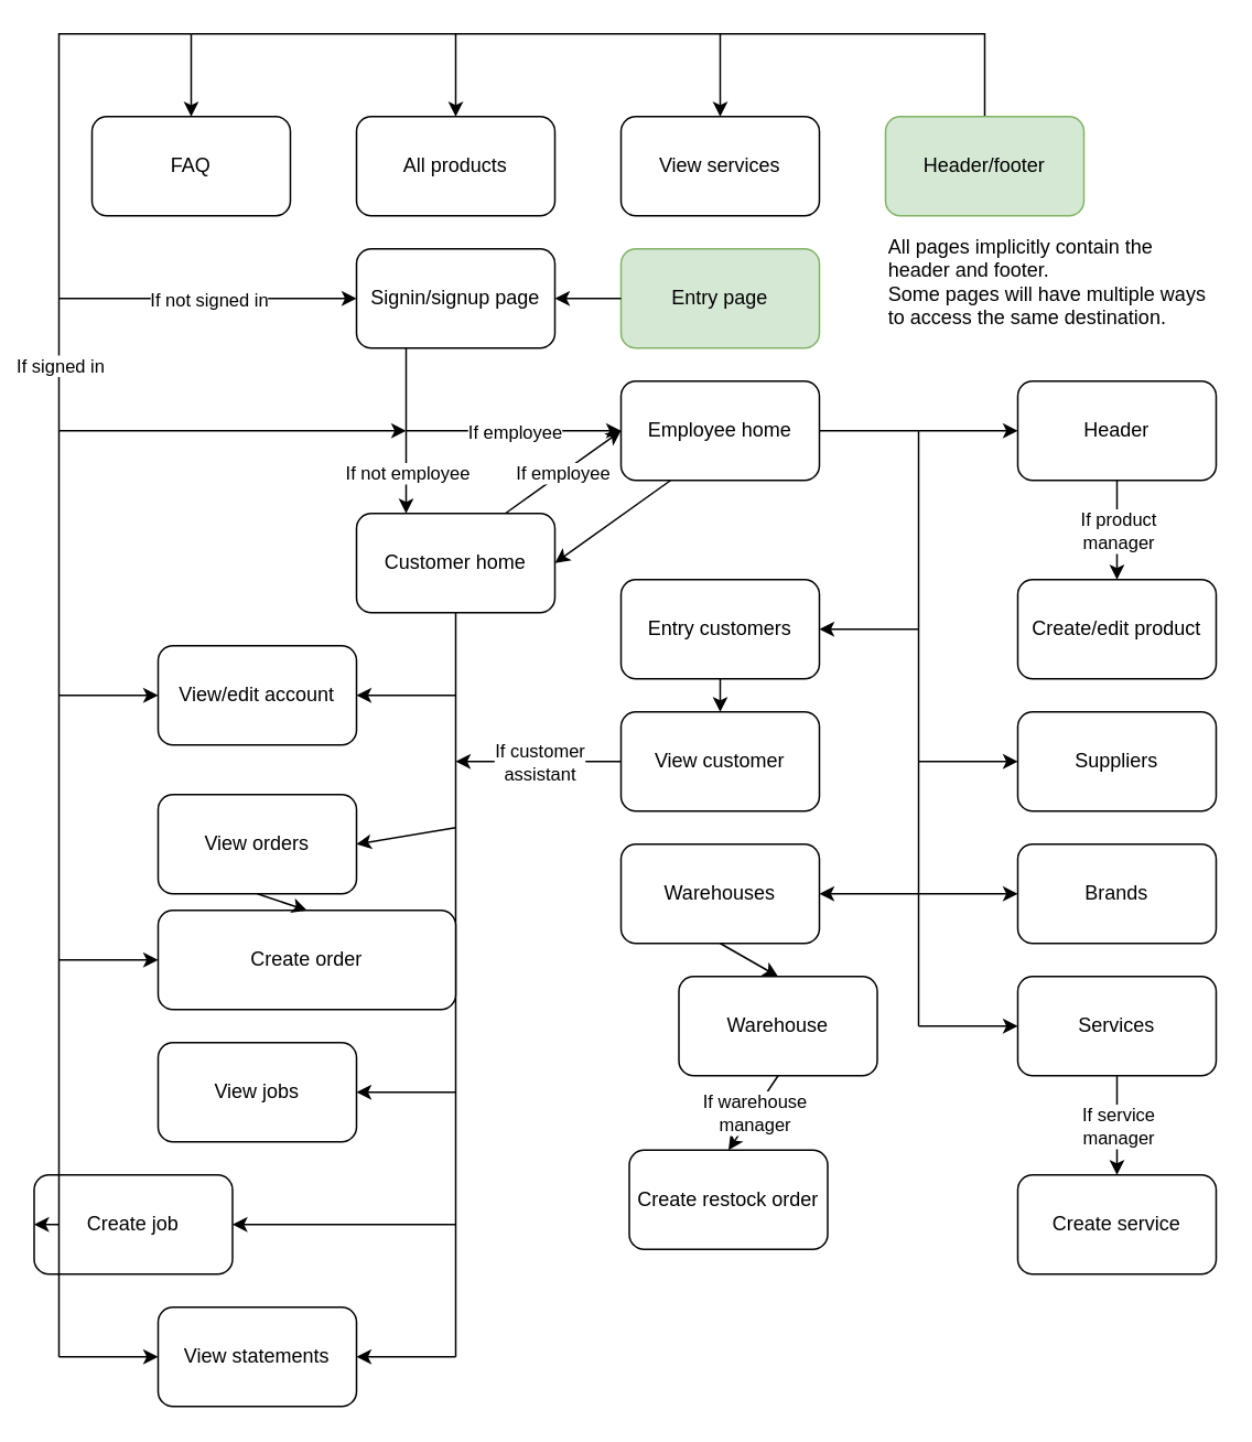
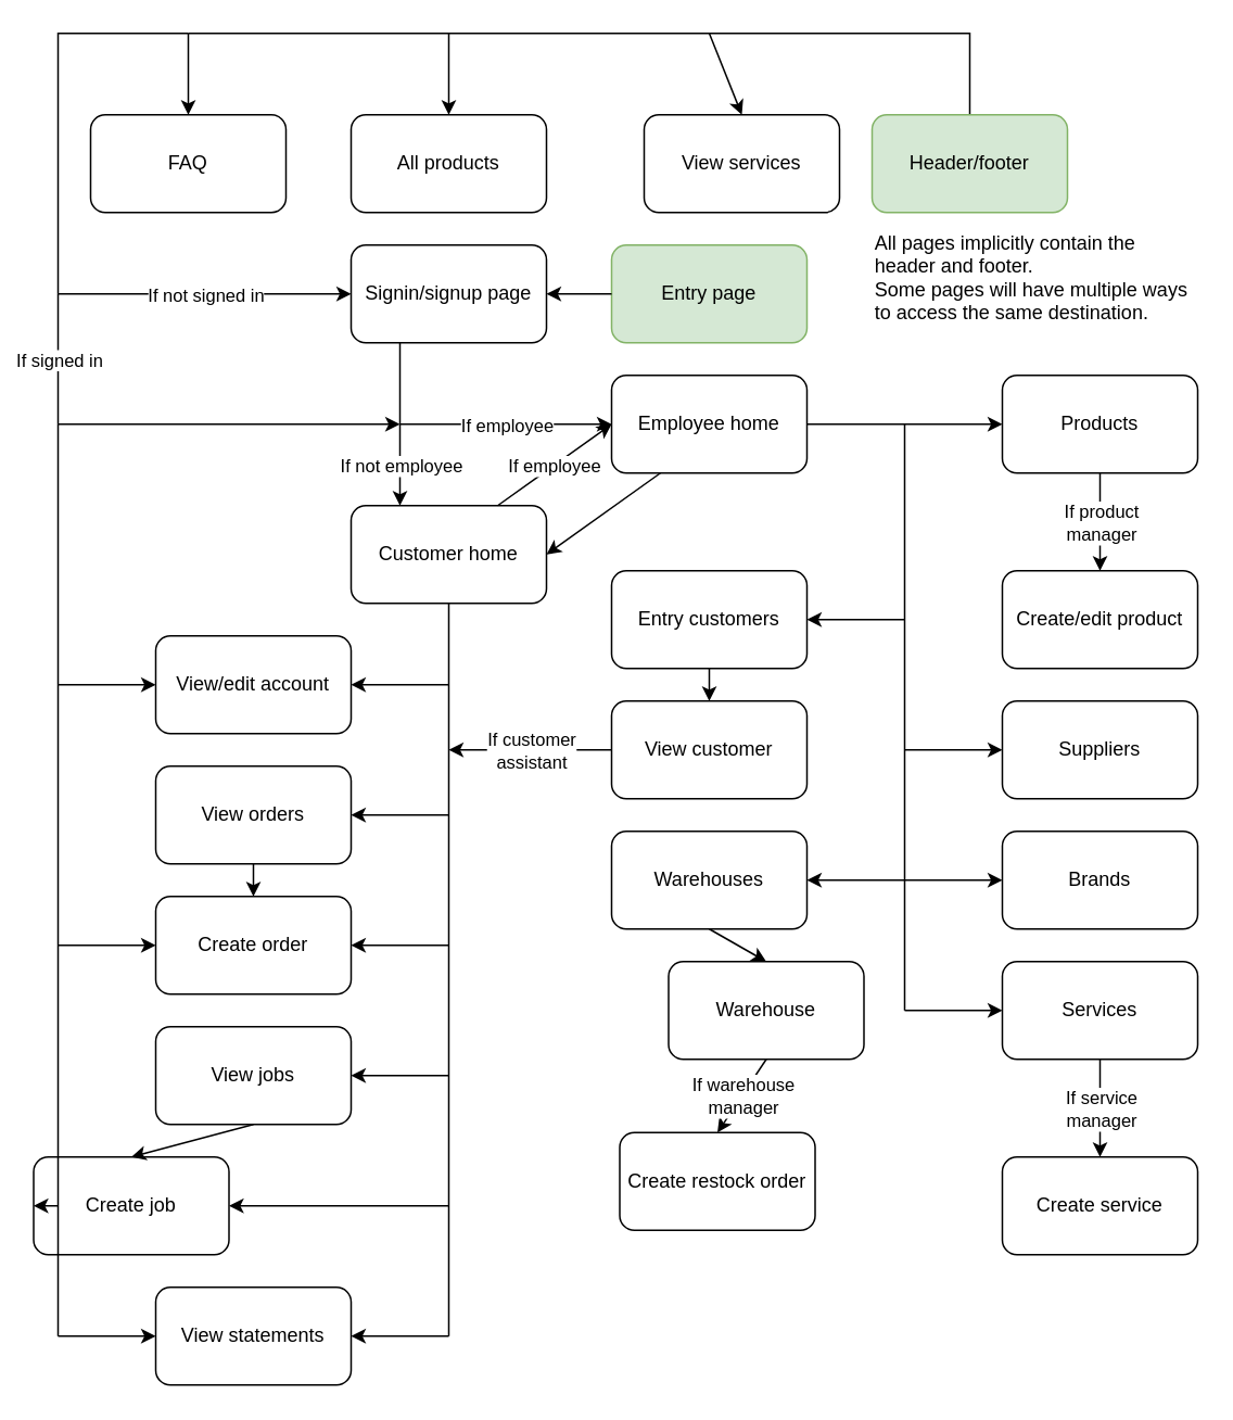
  <mxCell id="0" />
  <mxCell id="1" parent="0" />
  <mxCell id="2" value="Entry page" style="rounded=1;whiteSpace=wrap;html=1;fillColor=#d5e8d4;strokeColor=#82b366;" vertex="1" parent="1"><mxGeometry x="375" y="150" width="120" height="60" as="geometry" /></mxCell>
  <mxCell id="3" value="" style="endArrow=classic;html=1;rounded=0;exitX=0;exitY=0.5;exitDx=0;exitDy=0;" edge="1" parent="1" source="2"><mxGeometry width="50" height="50" relative="1" as="geometry"><mxPoint x="315" y="525" as="sourcePoint" /><mxPoint x="335" y="180" as="targetPoint" /></mxGeometry></mxCell>
  <mxCell id="4" value="" style="endArrow=classic;html=1;rounded=0;entryX=1;entryY=0.5;entryDx=0;entryDy=0;" edge="1" parent="1" target="17"><mxGeometry width="50" height="50" relative="1" as="geometry"><mxPoint x="275" y="820" as="sourcePoint" /><mxPoint x="275" y="740" as="targetPoint" /></mxGeometry></mxCell>
  <mxCell id="5" value="" style="endArrow=classic;html=1;rounded=0;" edge="1" parent="1"><mxGeometry width="50" height="50" relative="1" as="geometry"><mxPoint x="35" y="260" as="sourcePoint" /><mxPoint x="245" y="260" as="targetPoint" /></mxGeometry></mxCell>
  <mxCell id="6" value="" style="endArrow=classic;html=1;rounded=0;entryX=0;entryY=0.5;entryDx=0;entryDy=0;" edge="1" parent="1" target="15"><mxGeometry width="50" height="50" relative="1" as="geometry"><mxPoint x="35" y="420" as="sourcePoint" /><mxPoint x="225" y="350" as="targetPoint" /></mxGeometry></mxCell>
  <mxCell id="7" value="" style="endArrow=none;html=1;rounded=0;entryX=0.5;entryY=1;entryDx=0;entryDy=0;" edge="1" parent="1" target="35"><mxGeometry width="50" height="50" relative="1" as="geometry"><mxPoint x="275" y="820" as="sourcePoint" /><mxPoint x="315" y="570" as="targetPoint" /><Array as="points" /></mxGeometry></mxCell>
  <mxCell id="8" value="" style="endArrow=classic;html=1;rounded=0;entryX=1;entryY=0.5;entryDx=0;entryDy=0;" edge="1" parent="1" target="15"><mxGeometry width="50" height="50" relative="1" as="geometry"><mxPoint x="275" y="420" as="sourcePoint" /><mxPoint x="230" y="590" as="targetPoint" /></mxGeometry></mxCell>
  <mxCell id="9" value="" style="endArrow=classic;html=1;rounded=0;entryX=1;entryY=0.5;entryDx=0;entryDy=0;" edge="1" parent="1" target="16"><mxGeometry width="50" height="50" relative="1" as="geometry"><mxPoint x="275" y="500" as="sourcePoint" /><mxPoint x="220" y="500" as="targetPoint" /></mxGeometry></mxCell>
  <mxCell id="10" value="Entry customers" style="rounded=1;whiteSpace=wrap;html=1;" vertex="1" parent="1"><mxGeometry x="375" y="350" width="120" height="60" as="geometry" /></mxCell>
  <mxCell id="11" value="" style="endArrow=classic;html=1;rounded=0;entryX=1;entryY=0.5;entryDx=0;entryDy=0;" edge="1" parent="1" target="10"><mxGeometry width="50" height="50" relative="1" as="geometry"><mxPoint x="555" y="380" as="sourcePoint" /><mxPoint x="300" y="590" as="targetPoint" /></mxGeometry></mxCell>
  <mxCell id="12" value="View customer" style="rounded=1;whiteSpace=wrap;html=1;" vertex="1" parent="1"><mxGeometry x="375" y="430" width="120" height="60" as="geometry" /></mxCell>
  <mxCell id="13" value="" style="endArrow=classic;html=1;rounded=0;entryX=0.5;entryY=0;entryDx=0;entryDy=0;exitX=0.5;exitY=1;exitDx=0;exitDy=0;" edge="1" parent="1" source="10" target="12"><mxGeometry width="50" height="50" relative="1" as="geometry"><mxPoint x="575" y="650" as="sourcePoint" /><mxPoint x="605" y="560" as="targetPoint" /></mxGeometry></mxCell>
  <mxCell id="14" value="All products" style="rounded=1;whiteSpace=wrap;html=1;" vertex="1" parent="1"><mxGeometry x="215" y="70" width="120" height="60" as="geometry" /></mxCell>
  <mxCell id="15" value="View/edit account" style="rounded=1;whiteSpace=wrap;html=1;" vertex="1" parent="1"><mxGeometry x="95" y="390" width="120" height="60" as="geometry" /></mxCell>
- <mxCell id="16" value="View&amp;nbsp;orders" style="rounded=1;whiteSpace=wrap;html=1;" vertex="1" parent="1"><mxGeometry x="95" y="480" width="120" height="60" as="geometry" /></mxCell>
+ <mxCell id="16" value="View&amp;nbsp;orders" style="rounded=1;whiteSpace=wrap;html=1;" vertex="1" parent="1"><mxGeometry x="95" y="470" width="120" height="60" as="geometry" /></mxCell>
  <mxCell id="17" value="View&amp;nbsp;statements" style="rounded=1;whiteSpace=wrap;html=1;" vertex="1" parent="1"><mxGeometry x="95" y="790" width="120" height="60" as="geometry" /></mxCell>
- <mxCell id="18" value="Create order" style="rounded=1;whiteSpace=wrap;html=1;" vertex="1" parent="1"><mxGeometry x="95" y="550" width="180" height="60" as="geometry" /></mxCell>
+ <mxCell id="18" value="Create order" style="rounded=1;whiteSpace=wrap;html=1;" vertex="1" parent="1"><mxGeometry x="95" y="550" width="120" height="60" as="geometry" /></mxCell>
  <mxCell id="19" value="" style="endArrow=classic;html=1;rounded=0;entryX=1;entryY=0.5;entryDx=0;entryDy=0;" edge="1" parent="1" target="18"><mxGeometry width="50" height="50" relative="1" as="geometry"><mxPoint x="275" y="580" as="sourcePoint" /><mxPoint x="240" y="680" as="targetPoint" /></mxGeometry></mxCell>
  <mxCell id="20" value="" style="endArrow=classic;html=1;rounded=0;entryX=0;entryY=0.5;entryDx=0;entryDy=0;" edge="1" parent="1" target="18"><mxGeometry width="50" height="50" relative="1" as="geometry"><mxPoint x="35" y="580" as="sourcePoint" /><mxPoint x="250" y="690" as="targetPoint" /></mxGeometry></mxCell>
  <mxCell id="21" value="" style="endArrow=classic;html=1;rounded=0;entryX=0.5;entryY=0;entryDx=0;entryDy=0;exitX=0.5;exitY=1;exitDx=0;exitDy=0;" edge="1" parent="1" source="16" target="18"><mxGeometry width="50" height="50" relative="1" as="geometry"><mxPoint x="295" y="520" as="sourcePoint" /><mxPoint x="235" y="520" as="targetPoint" /></mxGeometry></mxCell>
- <mxCell id="22" value="View services" style="rounded=1;whiteSpace=wrap;html=1;" vertex="1" parent="1"><mxGeometry x="375" y="70" width="120" height="60" as="geometry" /></mxCell>
+ <mxCell id="22" value="View services" style="rounded=1;whiteSpace=wrap;html=1;" vertex="1" parent="1"><mxGeometry x="395" y="70" width="120" height="60" as="geometry" /></mxCell>
  <mxCell id="23" value="" style="endArrow=classic;html=1;rounded=0;entryX=1;entryY=0.5;entryDx=0;entryDy=0;" edge="1" parent="1" target="24"><mxGeometry width="50" height="50" relative="1" as="geometry"><mxPoint x="275" y="660" as="sourcePoint" /><mxPoint x="275" y="580" as="targetPoint" /></mxGeometry></mxCell>
  <mxCell id="24" value="View jobs" style="rounded=1;whiteSpace=wrap;html=1;" vertex="1" parent="1"><mxGeometry x="95" y="630" width="120" height="60" as="geometry" /></mxCell>
  <mxCell id="25" value="" style="endArrow=classic;html=1;rounded=0;entryX=1;entryY=0.5;entryDx=0;entryDy=0;" edge="1" parent="1" target="26"><mxGeometry width="50" height="50" relative="1" as="geometry"><mxPoint x="275" y="740" as="sourcePoint" /><mxPoint x="275" y="660" as="targetPoint" /></mxGeometry></mxCell>
  <mxCell id="26" value="Create job" style="rounded=1;whiteSpace=wrap;html=1;" vertex="1" parent="1"><mxGeometry x="20" y="710" width="120" height="60" as="geometry" /></mxCell>
+ <mxCell id="27" value="" style="endArrow=classic;html=1;rounded=0;entryX=0.5;entryY=0;entryDx=0;entryDy=0;exitX=0.5;exitY=1;exitDx=0;exitDy=0;" edge="1" parent="1" source="24" target="26"><mxGeometry width="50" height="50" relative="1" as="geometry"><mxPoint x="285" y="750" as="sourcePoint" /><mxPoint x="225" y="750" as="targetPoint" /></mxGeometry></mxCell>
  <mxCell id="28" value="" style="endArrow=none;html=1;rounded=0;entryX=0.5;entryY=0;entryDx=0;entryDy=0;" edge="1" parent="1" target="49"><mxGeometry width="50" height="50" relative="1" as="geometry"><mxPoint x="115" y="20" as="sourcePoint" /><mxPoint x="595" y="20" as="targetPoint" /><Array as="points"><mxPoint x="595" y="20" /></Array></mxGeometry></mxCell>
  <mxCell id="29" value="FAQ" style="rounded=1;whiteSpace=wrap;html=1;" vertex="1" parent="1"><mxGeometry x="55" y="70" width="120" height="60" as="geometry" /></mxCell>
  <mxCell id="30" value="Warehouses" style="rounded=1;whiteSpace=wrap;html=1;" vertex="1" parent="1"><mxGeometry x="375" y="510" width="120" height="60" as="geometry" /></mxCell>
  <mxCell id="31" value="Warehouse" style="rounded=1;whiteSpace=wrap;html=1;" vertex="1" parent="1"><mxGeometry x="410" y="590" width="120" height="60" as="geometry" /></mxCell>
  <mxCell id="32" value="Create restock order" style="rounded=1;whiteSpace=wrap;html=1;" vertex="1" parent="1"><mxGeometry x="380" y="695" width="120" height="60" as="geometry" /></mxCell>
  <mxCell id="33" value="" style="endArrow=classic;html=1;rounded=0;entryX=0.5;entryY=0;entryDx=0;entryDy=0;exitX=0.5;exitY=1;exitDx=0;exitDy=0;" edge="1" parent="1" source="30" target="31"><mxGeometry width="50" height="50" relative="1" as="geometry"><mxPoint x="875" y="690" as="sourcePoint" /><mxPoint x="915" y="830" as="targetPoint" /></mxGeometry></mxCell>
  <mxCell id="34" value="Signin/signup page" style="rounded=1;whiteSpace=wrap;html=1;" vertex="1" parent="1"><mxGeometry x="215" y="150" width="120" height="60" as="geometry" /></mxCell>
  <mxCell id="35" value="Customer home" style="rounded=1;whiteSpace=wrap;html=1;" vertex="1" parent="1"><mxGeometry x="215" y="310" width="120" height="60" as="geometry" /></mxCell>
  <mxCell id="36" value="Employee home" style="rounded=1;whiteSpace=wrap;html=1;" vertex="1" parent="1"><mxGeometry x="375" y="230" width="120" height="60" as="geometry" /></mxCell>
  <mxCell id="37" value="" style="endArrow=classic;html=1;rounded=0;entryX=0.25;entryY=0;entryDx=0;entryDy=0;" edge="1" parent="1" target="35"><mxGeometry relative="1" as="geometry"><mxPoint x="245" y="260" as="sourcePoint" /><mxPoint x="255" y="440" as="targetPoint" /></mxGeometry></mxCell>
  <mxCell id="38" value="If not employee" style="edgeLabel;resizable=0;html=1;align=center;verticalAlign=middle;" connectable="0" vertex="1" parent="37"><mxGeometry relative="1" as="geometry" /></mxCell>
  <mxCell id="39" value="" style="endArrow=classic;html=1;rounded=0;exitX=0.25;exitY=1;exitDx=0;exitDy=0;entryX=1;entryY=0.5;entryDx=0;entryDy=0;" edge="1" parent="1" source="36" target="35"><mxGeometry width="50" height="50" relative="1" as="geometry"><mxPoint x="385" y="560" as="sourcePoint" /><mxPoint x="435" y="510" as="targetPoint" /></mxGeometry></mxCell>
  <mxCell id="40" value="" style="endArrow=classic;html=1;rounded=0;entryX=0;entryY=0.5;entryDx=0;entryDy=0;" edge="1" parent="1" target="36"><mxGeometry relative="1" as="geometry"><mxPoint x="245" y="260" as="sourcePoint" /><mxPoint x="875" y="790" as="targetPoint" /></mxGeometry></mxCell>
  <mxCell id="41" value="If employee" style="edgeLabel;resizable=0;html=1;align=center;verticalAlign=middle;" connectable="0" vertex="1" parent="40"><mxGeometry relative="1" as="geometry" /></mxCell>
  <mxCell id="42" value="" style="endArrow=classic;html=1;rounded=0;entryX=0;entryY=0.5;entryDx=0;entryDy=0;exitX=0.75;exitY=0;exitDx=0;exitDy=0;" edge="1" parent="1" source="35" target="36"><mxGeometry relative="1" as="geometry"><mxPoint x="425" y="430" as="sourcePoint" /><mxPoint x="685" y="700" as="targetPoint" /></mxGeometry></mxCell>
  <mxCell id="43" value="If employee" style="edgeLabel;resizable=0;html=1;align=center;verticalAlign=middle;" connectable="0" vertex="1" parent="42"><mxGeometry relative="1" as="geometry" /></mxCell>
  <mxCell id="44" value="All pages implicitly contain the header and footer.&amp;nbsp;&lt;br&gt;&lt;div style=&quot;&quot;&gt;&lt;span style=&quot;background-color: initial;&quot;&gt;Some pages will have multiple ways to access the same destination.&lt;/span&gt;&lt;/div&gt;" style="text;html=1;strokeColor=none;fillColor=none;align=left;verticalAlign=middle;whiteSpace=wrap;rounded=0;" vertex="1" parent="1"><mxGeometry x="535" y="140" width="200" height="60" as="geometry" /></mxCell>
  <mxCell id="45" value="Suppliers" style="rounded=1;whiteSpace=wrap;html=1;" vertex="1" parent="1"><mxGeometry x="615" y="430" width="120" height="60" as="geometry" /></mxCell>
  <mxCell id="46" value="Brands" style="rounded=1;whiteSpace=wrap;html=1;" vertex="1" parent="1"><mxGeometry x="615" y="510" width="120" height="60" as="geometry" /></mxCell>
  <mxCell id="47" value="Services" style="rounded=1;whiteSpace=wrap;html=1;" vertex="1" parent="1"><mxGeometry x="615" y="590" width="120" height="60" as="geometry" /></mxCell>
- <mxCell id="48" value="Header" style="rounded=1;whiteSpace=wrap;html=1;" vertex="1" parent="1"><mxGeometry x="615" y="230" width="120" height="60" as="geometry" /></mxCell>
+ <mxCell id="48" value="Products" style="rounded=1;whiteSpace=wrap;html=1;" vertex="1" parent="1"><mxGeometry x="615" y="230" width="120" height="60" as="geometry" /></mxCell>
  <mxCell id="49" value="Header/footer" style="rounded=1;whiteSpace=wrap;html=1;fillColor=#d5e8d4;strokeColor=#82b366;" vertex="1" parent="1"><mxGeometry x="535" y="70" width="120" height="60" as="geometry" /></mxCell>
  <mxCell id="50" value="" style="endArrow=classic;html=1;rounded=0;entryX=0.5;entryY=0;entryDx=0;entryDy=0;" edge="1" parent="1" target="22"><mxGeometry width="50" height="50" relative="1" as="geometry"><mxPoint x="435" y="20" as="sourcePoint" /><mxPoint x="410" y="230" as="targetPoint" /></mxGeometry></mxCell>
  <mxCell id="51" value="" style="endArrow=classic;html=1;rounded=0;entryX=0.5;entryY=0;entryDx=0;entryDy=0;" edge="1" parent="1" target="14"><mxGeometry width="50" height="50" relative="1" as="geometry"><mxPoint x="275" y="20" as="sourcePoint" /><mxPoint x="440" y="80" as="targetPoint" /></mxGeometry></mxCell>
  <mxCell id="52" value="" style="endArrow=classic;html=1;rounded=0;entryX=0.5;entryY=0;entryDx=0;entryDy=0;" edge="1" parent="1" target="29"><mxGeometry width="50" height="50" relative="1" as="geometry"><mxPoint x="115" y="20" as="sourcePoint" /><mxPoint x="285" y="80" as="targetPoint" /></mxGeometry></mxCell>
  <mxCell id="53" value="" style="endArrow=classic;html=1;rounded=0;endFill=1;entryX=0;entryY=0.5;entryDx=0;entryDy=0;" edge="1" parent="1" target="34"><mxGeometry relative="1" as="geometry"><mxPoint x="35" y="180" as="sourcePoint" /><mxPoint x="155" y="180" as="targetPoint" /></mxGeometry></mxCell>
  <mxCell id="54" value="If not signed in" style="edgeLabel;resizable=0;html=1;align=center;verticalAlign=middle;" connectable="0" vertex="1" parent="53"><mxGeometry relative="1" as="geometry" /></mxCell>
  <mxCell id="55" value="" style="endArrow=none;html=1;rounded=0;" edge="1" parent="1"><mxGeometry width="50" height="50" relative="1" as="geometry"><mxPoint x="115" y="20" as="sourcePoint" /><mxPoint x="35" y="180" as="targetPoint" /><Array as="points"><mxPoint x="35" y="20" /></Array></mxGeometry></mxCell>
  <mxCell id="56" value="" style="endArrow=none;html=1;rounded=0;entryX=0.25;entryY=1;entryDx=0;entryDy=0;" edge="1" parent="1" target="34"><mxGeometry width="50" height="50" relative="1" as="geometry"><mxPoint x="245" y="260" as="sourcePoint" /><mxPoint x="165" y="280" as="targetPoint" /></mxGeometry></mxCell>
  <mxCell id="57" value="" style="endArrow=none;html=1;rounded=0;endFill=0;" edge="1" parent="1"><mxGeometry relative="1" as="geometry"><mxPoint x="35" y="180" as="sourcePoint" /><mxPoint x="35" y="260" as="targetPoint" /></mxGeometry></mxCell>
  <mxCell id="58" value="If signed in" style="edgeLabel;resizable=0;html=1;align=center;verticalAlign=middle;" connectable="0" vertex="1" parent="57"><mxGeometry relative="1" as="geometry" /></mxCell>
  <mxCell id="59" value="" style="endArrow=none;html=1;rounded=0;" edge="1" parent="1"><mxGeometry width="50" height="50" relative="1" as="geometry"><mxPoint x="35" y="820" as="sourcePoint" /><mxPoint x="35" y="260" as="targetPoint" /></mxGeometry></mxCell>
  <mxCell id="60" value="" style="endArrow=classic;html=1;rounded=0;entryX=0;entryY=0.5;entryDx=0;entryDy=0;" edge="1" parent="1" target="48"><mxGeometry width="50" height="50" relative="1" as="geometry"><mxPoint x="555" y="260" as="sourcePoint" /><mxPoint x="505" y="190" as="targetPoint" /></mxGeometry></mxCell>
  <mxCell id="61" value="" style="endArrow=classic;html=1;rounded=0;entryX=1;entryY=0.5;entryDx=0;entryDy=0;" edge="1" parent="1" target="30"><mxGeometry width="50" height="50" relative="1" as="geometry"><mxPoint x="555" y="540" as="sourcePoint" /><mxPoint x="495" y="540" as="targetPoint" /></mxGeometry></mxCell>
  <mxCell id="62" value="" style="endArrow=classic;html=1;rounded=0;entryX=0;entryY=0.5;entryDx=0;entryDy=0;" edge="1" parent="1" target="45"><mxGeometry width="50" height="50" relative="1" as="geometry"><mxPoint x="555" y="460" as="sourcePoint" /><mxPoint x="625" y="390" as="targetPoint" /></mxGeometry></mxCell>
  <mxCell id="63" value="" style="endArrow=classic;html=1;rounded=0;entryX=0;entryY=0.5;entryDx=0;entryDy=0;" edge="1" parent="1" target="46"><mxGeometry width="50" height="50" relative="1" as="geometry"><mxPoint x="555" y="540" as="sourcePoint" /><mxPoint x="635" y="400" as="targetPoint" /></mxGeometry></mxCell>
  <mxCell id="64" value="" style="endArrow=classic;html=1;rounded=0;entryX=0;entryY=0.5;entryDx=0;entryDy=0;" edge="1" parent="1" target="47"><mxGeometry width="50" height="50" relative="1" as="geometry"><mxPoint x="555" y="620" as="sourcePoint" /><mxPoint x="645" y="410" as="targetPoint" /></mxGeometry></mxCell>
  <mxCell id="65" value="" style="endArrow=none;html=1;rounded=0;entryX=1;entryY=0.5;entryDx=0;entryDy=0;" edge="1" parent="1" target="36"><mxGeometry width="50" height="50" relative="1" as="geometry"><mxPoint x="555" y="620" as="sourcePoint" /><mxPoint x="285" y="380" as="targetPoint" /><Array as="points"><mxPoint x="555" y="260" /></Array></mxGeometry></mxCell>
  <mxCell id="66" value="" style="endArrow=classic;html=1;rounded=0;entryX=0.5;entryY=0;entryDx=0;entryDy=0;exitX=0.5;exitY=1;exitDx=0;exitDy=0;" edge="1" parent="1" source="31" target="32"><mxGeometry relative="1" as="geometry"><mxPoint x="335" y="620" as="sourcePoint" /><mxPoint x="435" y="620" as="targetPoint" /></mxGeometry></mxCell>
  <mxCell id="67" value="If warehouse&lt;br&gt;manager" style="edgeLabel;resizable=0;html=1;align=center;verticalAlign=middle;" connectable="0" vertex="1" parent="66"><mxGeometry relative="1" as="geometry" /></mxCell>
  <mxCell id="68" value="" style="endArrow=classic;html=1;rounded=0;exitX=0;exitY=0.5;exitDx=0;exitDy=0;" edge="1" parent="1" source="12"><mxGeometry relative="1" as="geometry"><mxPoint x="275" y="560" as="sourcePoint" /><mxPoint x="275" y="460" as="targetPoint" /></mxGeometry></mxCell>
  <mxCell id="69" value="If customer&lt;br&gt;assistant" style="edgeLabel;resizable=0;html=1;align=center;verticalAlign=middle;" connectable="0" vertex="1" parent="68"><mxGeometry relative="1" as="geometry" /></mxCell>
  <mxCell id="70" value="" style="endArrow=classic;html=1;rounded=0;entryX=0;entryY=0.5;entryDx=0;entryDy=0;" edge="1" parent="1" target="26"><mxGeometry width="50" height="50" relative="1" as="geometry"><mxPoint x="35" y="740" as="sourcePoint" /><mxPoint x="105" y="590" as="targetPoint" /></mxGeometry></mxCell>
  <mxCell id="71" value="" style="endArrow=classic;html=1;rounded=0;entryX=0;entryY=0.5;entryDx=0;entryDy=0;" edge="1" parent="1" target="17"><mxGeometry width="50" height="50" relative="1" as="geometry"><mxPoint x="35" y="820" as="sourcePoint" /><mxPoint x="105" y="750" as="targetPoint" /></mxGeometry></mxCell>
  <mxCell id="72" value="Create/edit product" style="rounded=1;whiteSpace=wrap;html=1;" vertex="1" parent="1"><mxGeometry x="615" y="350" width="120" height="60" as="geometry" /></mxCell>
  <mxCell id="73" value="" style="endArrow=classic;html=1;rounded=0;exitX=0.5;exitY=1;exitDx=0;exitDy=0;entryX=0.5;entryY=0;entryDx=0;entryDy=0;" edge="1" parent="1" source="48" target="72"><mxGeometry relative="1" as="geometry"><mxPoint x="735" y="310" as="sourcePoint" /><mxPoint x="725" y="320" as="targetPoint" /></mxGeometry></mxCell>
  <mxCell id="74" value="If product&lt;br&gt;manager" style="edgeLabel;resizable=0;html=1;align=center;verticalAlign=middle;" connectable="0" vertex="1" parent="73"><mxGeometry relative="1" as="geometry" /></mxCell>
  <mxCell id="75" value="Create service" style="rounded=1;whiteSpace=wrap;html=1;" vertex="1" parent="1"><mxGeometry x="615" y="710" width="120" height="60" as="geometry" /></mxCell>
  <mxCell id="76" value="" style="endArrow=classic;html=1;rounded=0;exitX=0.5;exitY=1;exitDx=0;exitDy=0;" edge="1" parent="1" source="47" target="75"><mxGeometry relative="1" as="geometry"><mxPoint x="445" y="780" as="sourcePoint" /><mxPoint x="445" y="840" as="targetPoint" /></mxGeometry></mxCell>
  <mxCell id="77" value="If service&lt;br&gt;manager" style="edgeLabel;resizable=0;html=1;align=center;verticalAlign=middle;" connectable="0" vertex="1" parent="76"><mxGeometry relative="1" as="geometry" /></mxCell>
